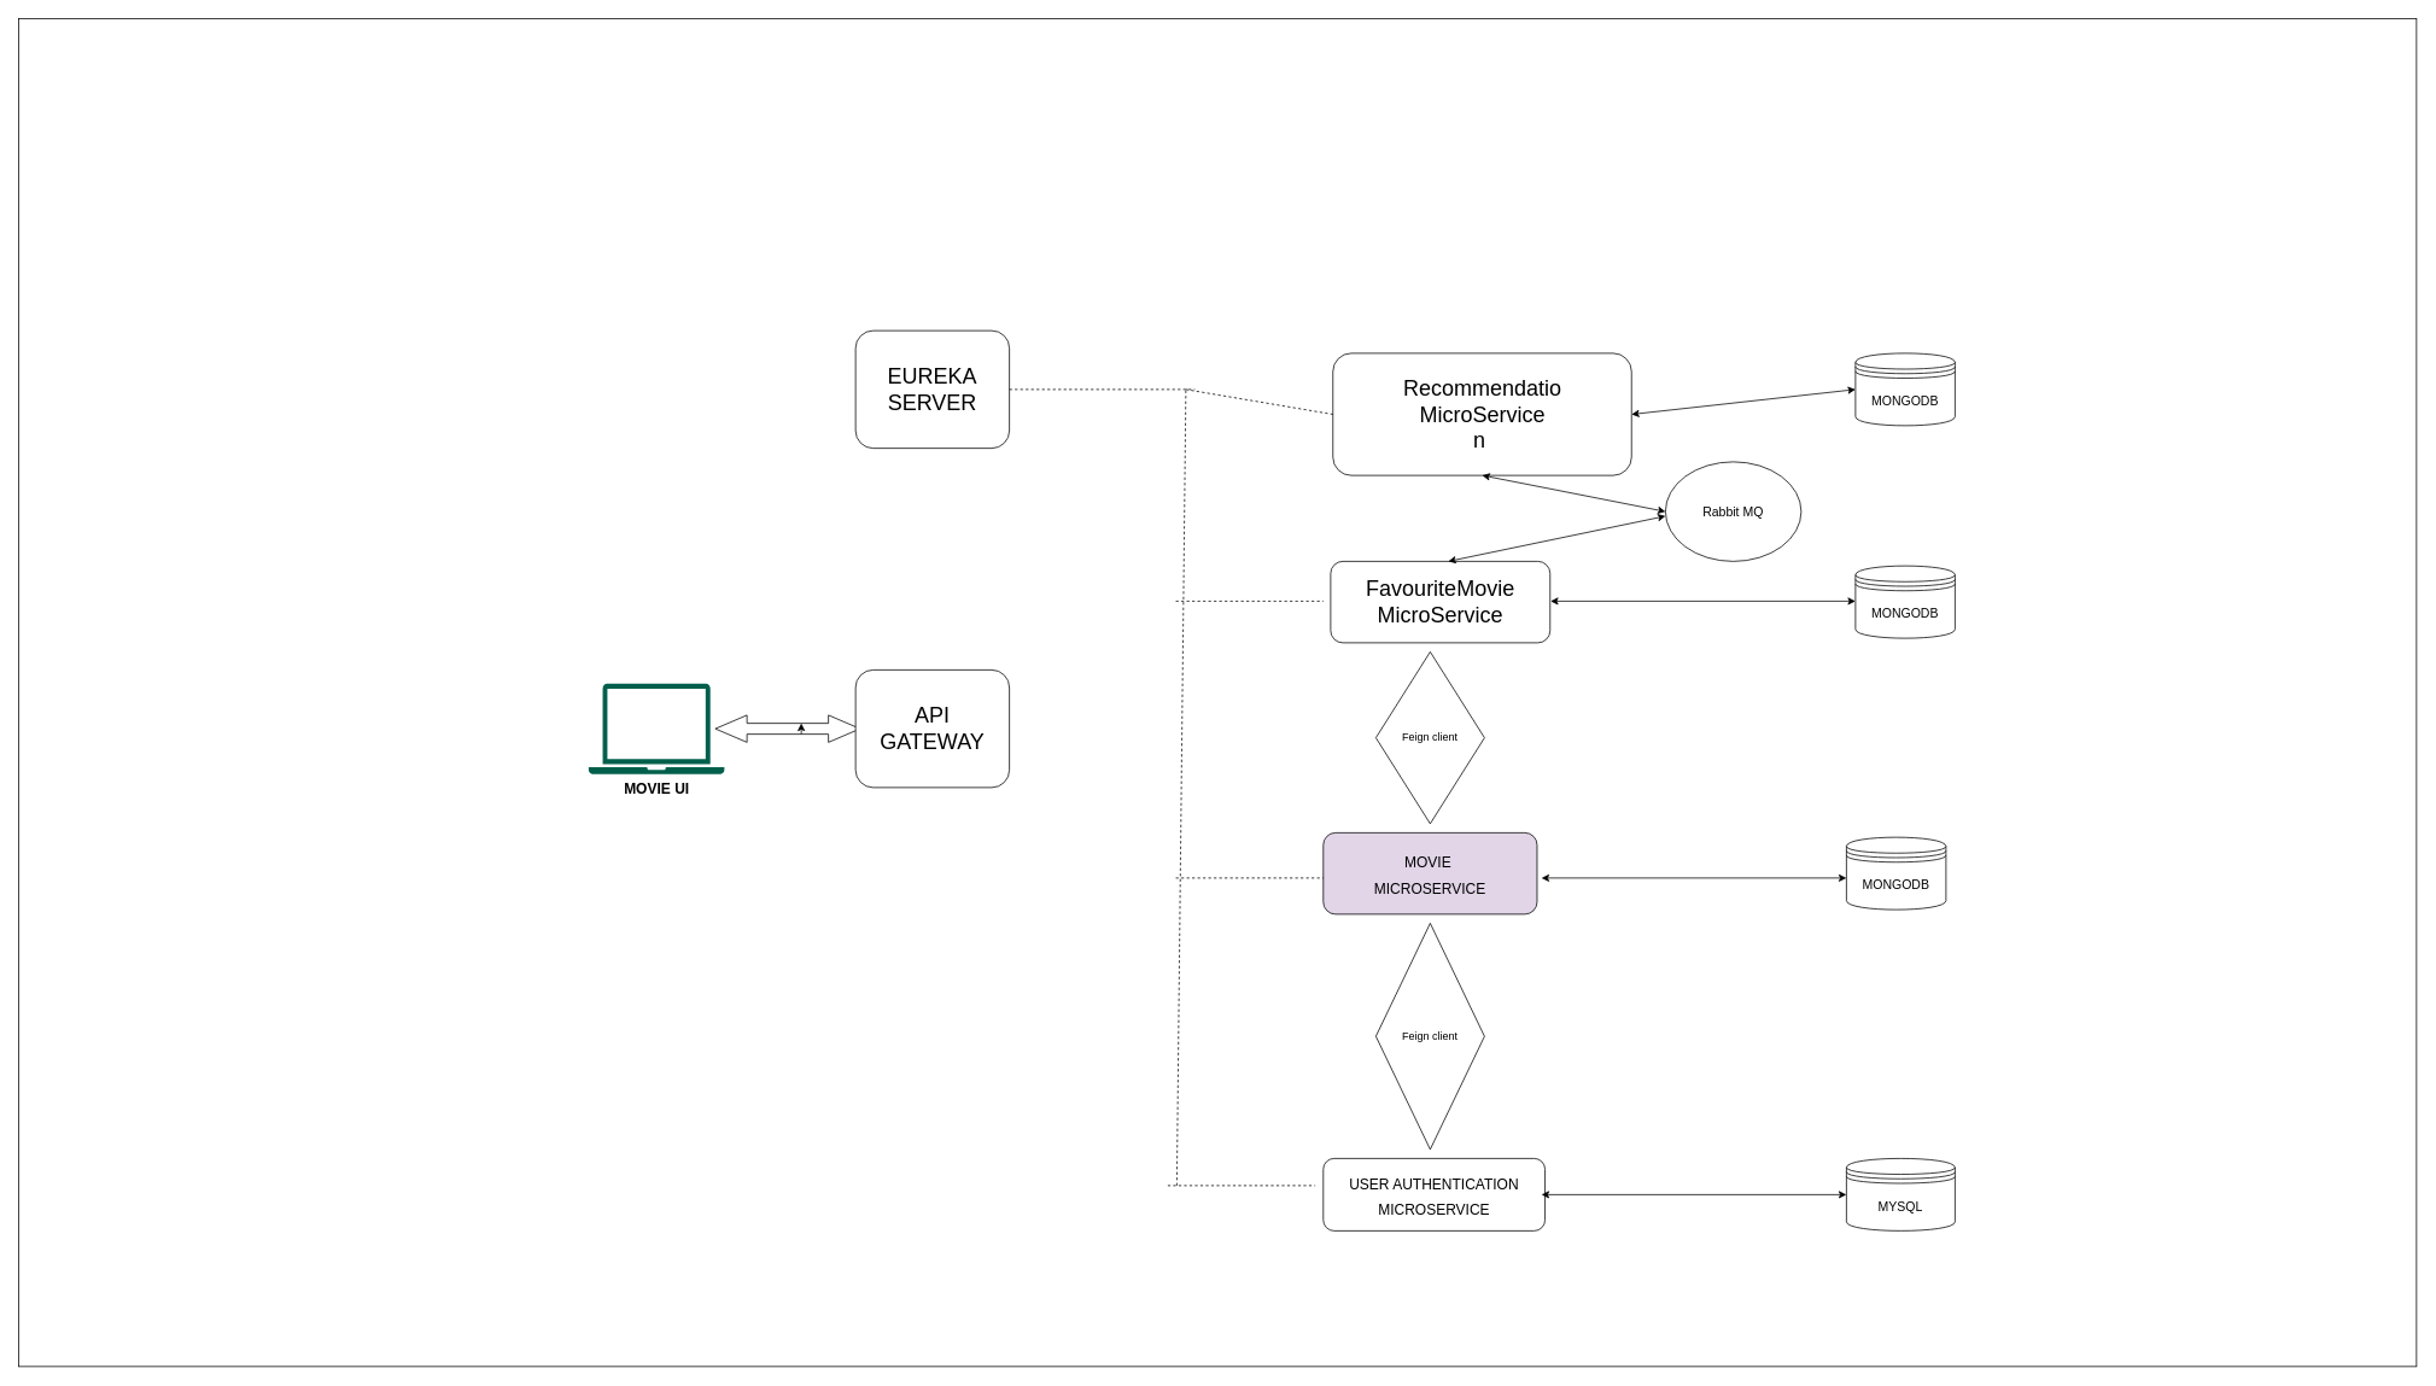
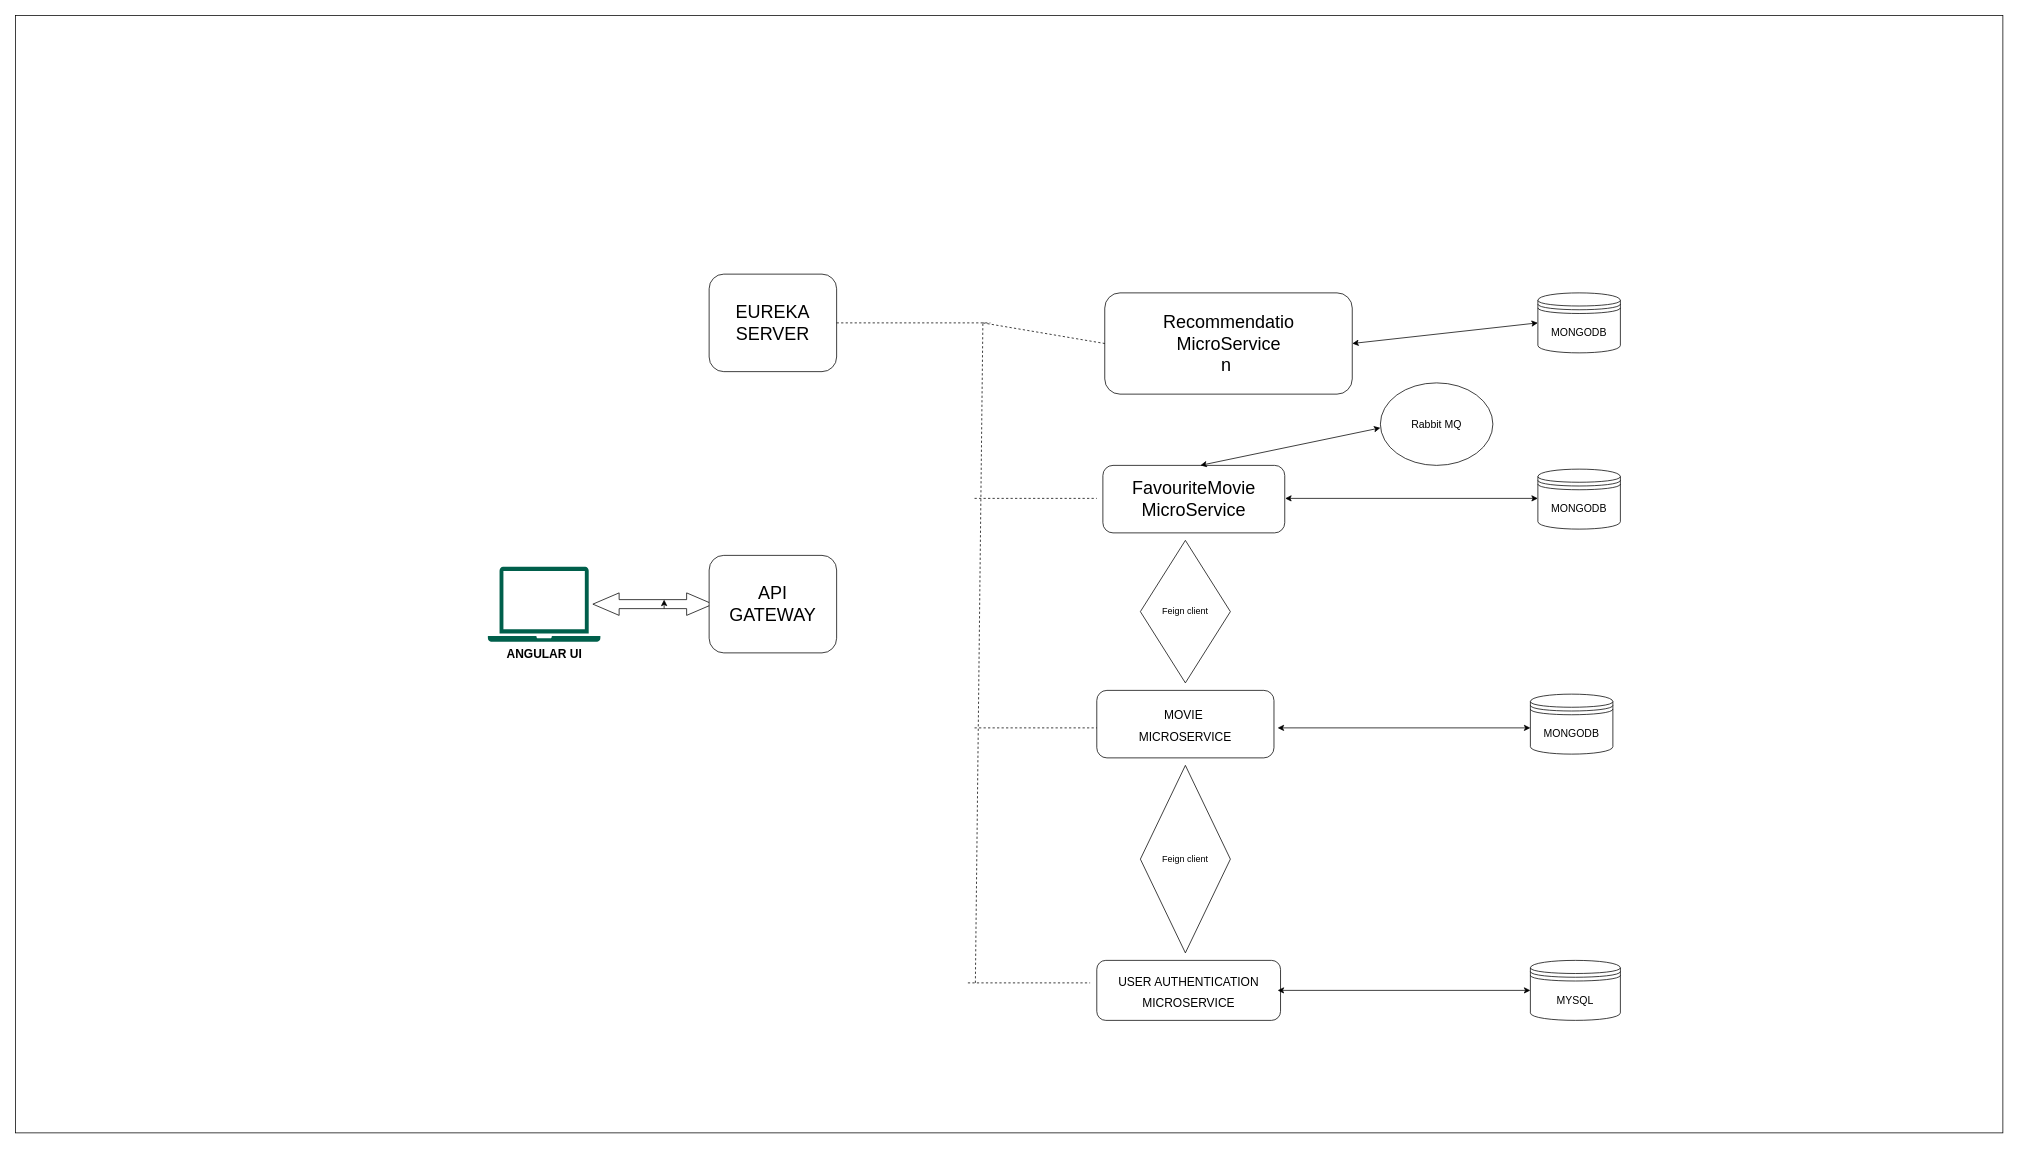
  <mxCell id="0" />
  <mxCell id="1" parent="0" />
  <mxCell id="2" value="" style="rounded=0;whiteSpace=wrap;html=1;" parent="1" vertex="1"><mxGeometry x="20" y="20" width="2650" height="1490" as="geometry" /></mxCell>
- <mxCell id="3" value="&lt;font size=&quot;3&quot;&gt;&lt;b&gt;MOVIE UI&lt;/b&gt;&lt;/font&gt;" style="sketch=0;pointerEvents=1;shadow=0;dashed=0;html=1;strokeColor=none;fillColor=#005F4B;labelPosition=center;verticalLabelPosition=bottom;verticalAlign=top;align=center;outlineConnect=0;shape=mxgraph.veeam2.laptop;" parent="1" vertex="1"><mxGeometry x="650" y="755" width="150" height="100" as="geometry" /></mxCell>
+ <mxCell id="3" value="&lt;font size=&quot;3&quot;&gt;&lt;b&gt;ANGULAR UI&lt;/b&gt;&lt;/font&gt;" style="sketch=0;pointerEvents=1;shadow=0;dashed=0;html=1;strokeColor=none;fillColor=#005F4B;labelPosition=center;verticalLabelPosition=bottom;verticalAlign=top;align=center;outlineConnect=0;shape=mxgraph.veeam2.laptop;" parent="1" vertex="1"><mxGeometry x="650" y="755" width="150" height="100" as="geometry" /></mxCell>
  <mxCell id="4" value="" style="html=1;shadow=0;dashed=0;align=center;verticalAlign=middle;shape=mxgraph.arrows2.twoWayArrow;dy=0.6;dx=35;fontSize=24;" parent="1" vertex="1"><mxGeometry x="790" y="790" width="160" height="30" as="geometry" /></mxCell>
  <mxCell id="5" value="API &lt;br&gt;GATEWAY" style="rounded=1;whiteSpace=wrap;html=1;fontSize=24;" parent="1" vertex="1"><mxGeometry x="945" y="740" width="170" height="130" as="geometry" /></mxCell>
  <mxCell id="6" value="&lt;font size=&quot;3&quot;&gt;USER AUTHENTICATION MICROSERVICE&lt;/font&gt;" style="rounded=1;whiteSpace=wrap;html=1;fontSize=24;" parent="1" vertex="1"><mxGeometry x="1461.88" y="1280" width="245" height="80" as="geometry" /></mxCell>
  <mxCell id="7" value="FavouriteMovie MicroService&lt;font size=&quot;3&quot;&gt;&lt;br&gt;&lt;/font&gt;" style="rounded=1;whiteSpace=wrap;html=1;fontSize=24;" parent="1" vertex="1"><mxGeometry x="1470" y="620" width="242.5" height="90" as="geometry" /></mxCell>
- <mxCell id="8" value="&lt;font size=&quot;3&quot;&gt;MOVIE&amp;nbsp;&lt;br&gt;MICROSERVICE&lt;br&gt;&lt;/font&gt;" style="rounded=1;whiteSpace=wrap;html=1;fontSize=24;fillColor=#e1d5e7;" parent="1" vertex="1"><mxGeometry x="1461.88" y="920" width="236.25" height="90" as="geometry" /></mxCell>
+ <mxCell id="8" value="&lt;font size=&quot;3&quot;&gt;MOVIE&amp;nbsp;&lt;br&gt;MICROSERVICE&lt;br&gt;&lt;/font&gt;" style="rounded=1;whiteSpace=wrap;html=1;fontSize=24;" parent="1" vertex="1"><mxGeometry x="1461.88" y="920" width="236.25" height="90" as="geometry" /></mxCell>
  <mxCell id="9" value="Recommendatio&lt;br&gt;MicroService&lt;br style=&quot;border-color: var(--border-color); font-size: medium;&quot;&gt;n&amp;nbsp;" style="rounded=1;whiteSpace=wrap;html=1;fontSize=24;" parent="1" vertex="1"><mxGeometry x="1472.5" y="390" width="330" height="135" as="geometry" /></mxCell>
  <mxCell id="10" style="edgeStyle=orthogonalEdgeStyle;rounded=0;orthogonalLoop=1;jettySize=auto;html=1;exitX=0;exitY=0;exitDx=95;exitDy=21;exitPerimeter=0;entryX=0;entryY=0;entryDx=95;entryDy=9;entryPerimeter=0;fontSize=14;" parent="1" source="4" target="4" edge="1"><mxGeometry relative="1" as="geometry" /></mxCell>
  <mxCell id="11" value="MYSQL" style="shape=datastore;whiteSpace=wrap;html=1;fontSize=14;" parent="1" vertex="1"><mxGeometry x="2040" y="1280" width="120" height="80" as="geometry" /></mxCell>
  <mxCell id="12" value="MONGODB" style="shape=datastore;whiteSpace=wrap;html=1;fontSize=14;" parent="1" vertex="1"><mxGeometry x="2050" y="625" width="110" height="80" as="geometry" /></mxCell>
  <mxCell id="13" value="EUREKA&lt;br&gt;SERVER" style="rounded=1;whiteSpace=wrap;html=1;fontSize=24;" parent="1" vertex="1"><mxGeometry x="945" y="365" width="170" height="130" as="geometry" /></mxCell>
  <mxCell id="14" value="MONGODB" style="shape=datastore;whiteSpace=wrap;html=1;fontSize=14;" parent="1" vertex="1"><mxGeometry x="2040" y="925" width="110" height="80" as="geometry" /></mxCell>
  <mxCell id="15" value="MONGODB" style="shape=datastore;whiteSpace=wrap;html=1;fontSize=14;" parent="1" vertex="1"><mxGeometry x="2050" y="390" width="110" height="80" as="geometry" /></mxCell>
  <mxCell id="16" value="Feign client&lt;br&gt;" style="rhombus;whiteSpace=wrap;html=1;" parent="1" vertex="1"><mxGeometry x="1520.01" y="1020" width="120" height="250" as="geometry" /></mxCell>
  <mxCell id="17" value="Feign client&lt;br&gt;" style="rhombus;whiteSpace=wrap;html=1;" parent="1" vertex="1"><mxGeometry x="1520.01" y="720" width="120" height="190" as="geometry" /></mxCell>
  <mxCell id="18" value="&lt;font style=&quot;font-size: 14px;&quot;&gt;Rabbit MQ&lt;/font&gt;" style="ellipse;whiteSpace=wrap;html=1;" parent="1" vertex="1"><mxGeometry x="1840" y="510" width="150" height="110" as="geometry" /></mxCell>
  <mxCell id="19" value="" style="endArrow=classic;startArrow=classic;html=1;rounded=0;entryX=0;entryY=0.5;entryDx=0;entryDy=0;exitX=1;exitY=0.5;exitDx=0;exitDy=0;" parent="1" source="9" target="15" edge="1"><mxGeometry width="50" height="50" relative="1" as="geometry"><mxPoint x="1720" y="430" as="sourcePoint" /><mxPoint x="1770" y="380" as="targetPoint" /></mxGeometry></mxCell>
  <mxCell id="20" value="" style="endArrow=classic;startArrow=classic;html=1;rounded=0;entryX=0;entryY=0.5;entryDx=0;entryDy=0;exitX=1;exitY=0.5;exitDx=0;exitDy=0;" parent="1" edge="1"><mxGeometry width="50" height="50" relative="1" as="geometry"><mxPoint x="1713" y="664" as="sourcePoint" /><mxPoint x="2050" y="664" as="targetPoint" /></mxGeometry></mxCell>
  <mxCell id="21" value="" style="endArrow=classic;startArrow=classic;html=1;rounded=0;entryX=0;entryY=0.5;entryDx=0;entryDy=0;exitX=1;exitY=0.5;exitDx=0;exitDy=0;" parent="1" edge="1"><mxGeometry width="50" height="50" relative="1" as="geometry"><mxPoint x="1703" y="970" as="sourcePoint" /><mxPoint x="2040" y="970" as="targetPoint" /></mxGeometry></mxCell>
  <mxCell id="22" value="" style="endArrow=classic;startArrow=classic;html=1;rounded=0;entryX=0;entryY=0.5;entryDx=0;entryDy=0;exitX=1;exitY=0.5;exitDx=0;exitDy=0;" parent="1" edge="1"><mxGeometry width="50" height="50" relative="1" as="geometry"><mxPoint x="1703" y="1320" as="sourcePoint" /><mxPoint x="2040" y="1320" as="targetPoint" /></mxGeometry></mxCell>
  <mxCell id="23" value="" style="endArrow=classic;startArrow=classic;html=1;rounded=0;" parent="1" edge="1"><mxGeometry width="50" height="50" relative="1" as="geometry"><mxPoint x="1600" y="620" as="sourcePoint" /><mxPoint x="1840" y="570" as="targetPoint" /></mxGeometry></mxCell>
- <mxCell id="24" value="" style="endArrow=classic;startArrow=classic;html=1;rounded=0;exitX=0.5;exitY=1;exitDx=0;exitDy=0;entryX=0;entryY=0.5;entryDx=0;entryDy=0;" parent="1" source="9" target="18" edge="1"><mxGeometry width="50" height="50" relative="1" as="geometry"><mxPoint x="1570" y="490" as="sourcePoint" /><mxPoint x="1819" y="430" as="targetPoint" /></mxGeometry></mxCell>
  <mxCell id="25" value="" style="endArrow=none;dashed=1;html=1;rounded=0;exitX=1;exitY=0.5;exitDx=0;exitDy=0;" parent="1" source="13" edge="1"><mxGeometry width="50" height="50" relative="1" as="geometry"><mxPoint x="1190" y="455" as="sourcePoint" /><mxPoint x="1320" y="430" as="targetPoint" /></mxGeometry></mxCell>
  <mxCell id="26" value="" style="endArrow=none;dashed=1;html=1;rounded=0;" parent="1" edge="1"><mxGeometry width="50" height="50" relative="1" as="geometry"><mxPoint x="1300" y="1310" as="sourcePoint" /><mxPoint x="1310" y="430" as="targetPoint" /></mxGeometry></mxCell>
  <mxCell id="27" value="" style="endArrow=none;dashed=1;html=1;rounded=0;entryX=0;entryY=0.5;entryDx=0;entryDy=0;" parent="1" target="9" edge="1"><mxGeometry width="50" height="50" relative="1" as="geometry"><mxPoint x="1310" y="430" as="sourcePoint" /><mxPoint x="1380" y="380" as="targetPoint" /></mxGeometry></mxCell>
  <mxCell id="28" value="" style="endArrow=none;dashed=1;html=1;rounded=0;entryX=0;entryY=0.5;entryDx=0;entryDy=0;" parent="1" edge="1"><mxGeometry width="50" height="50" relative="1" as="geometry"><mxPoint x="1298.88" y="664" as="sourcePoint" /><mxPoint x="1461.88" y="664" as="targetPoint" /></mxGeometry></mxCell>
  <mxCell id="29" value="" style="endArrow=none;dashed=1;html=1;rounded=0;entryX=0;entryY=0.5;entryDx=0;entryDy=0;" parent="1" edge="1"><mxGeometry width="50" height="50" relative="1" as="geometry"><mxPoint x="1298.88" y="970" as="sourcePoint" /><mxPoint x="1461.88" y="970" as="targetPoint" /></mxGeometry></mxCell>
  <mxCell id="30" value="" style="endArrow=none;dashed=1;html=1;rounded=0;entryX=0;entryY=0.5;entryDx=0;entryDy=0;" parent="1" edge="1"><mxGeometry width="50" height="50" relative="1" as="geometry"><mxPoint x="1290" y="1310" as="sourcePoint" /><mxPoint x="1453" y="1310" as="targetPoint" /></mxGeometry></mxCell>
